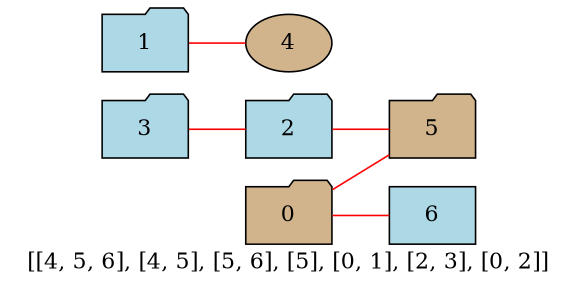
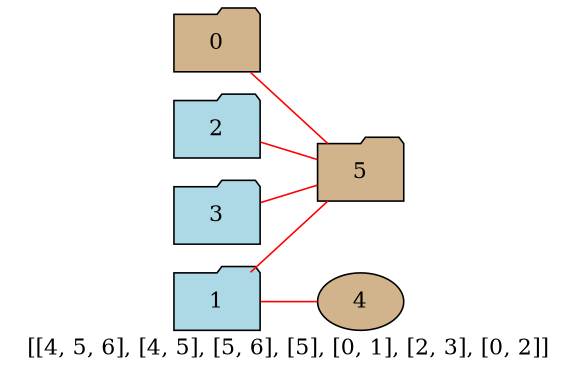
  digraph {
    label="[[4, 5, 6], [4, 5], [5, 6], [5], [0, 1], [2, 3], [0, 2]]"
    rankdir=LR
    node [fillcolor=lightblue shape=folder style=filled]
    edge [color=red dir=none]
    0 [fillcolor=tan]
    5 [fillcolor=tan]
-   6 [shape=box]
    4 [fillcolor=tan shape=ellipse]
    1
    2
    3
    0 -> 5
-   0 -> 6
+   1 -> 5
    1 -> 4
    2 -> 5
-   3 -> 2
+   3 -> 5
  }
